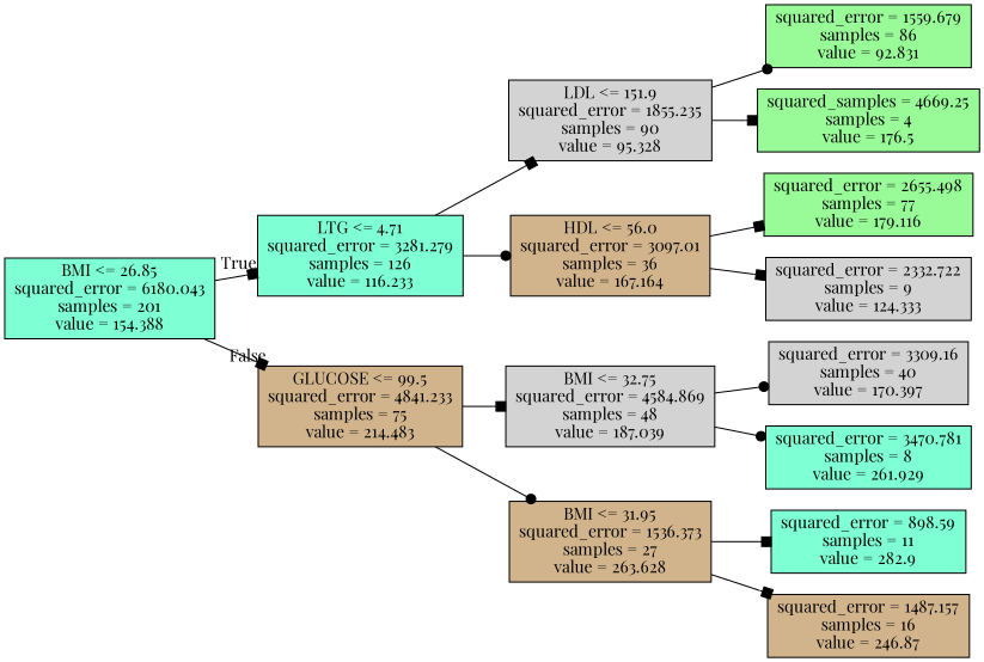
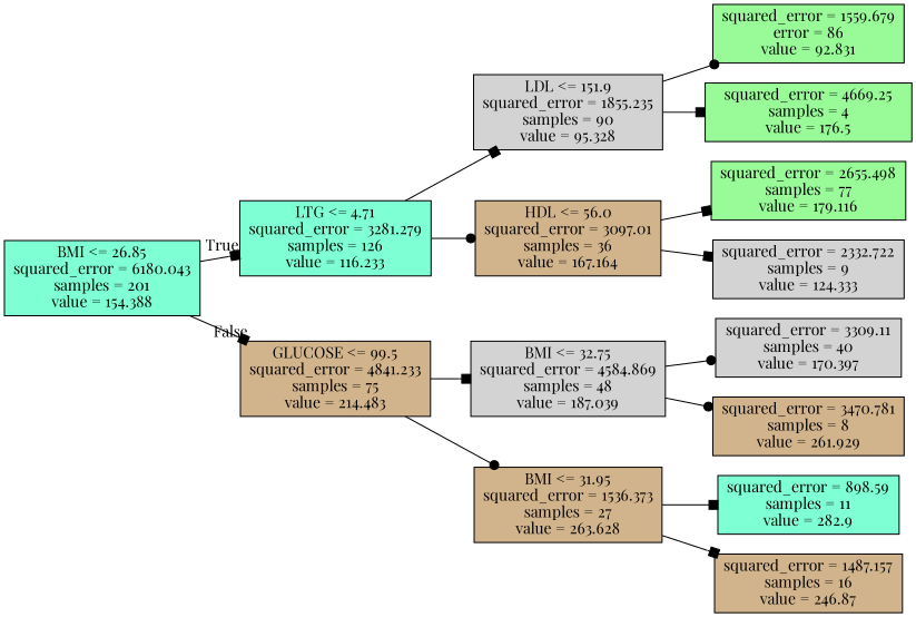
  digraph {
    fontname="Playfair Display"
    rankdir=LR
    node [color=black fillcolor=tan fontname="Playfair Display" shape=box style=filled]
    edge [arrowhead=box fontname="Playfair Display"]
    n1 [fillcolor=aquamarine label="BMI <= 26.85\nsquared_error = 6180.043\nsamples = 201\nvalue = 154.388"]
    n2 [fillcolor=aquamarine label="LTG <= 4.71\nsquared_error = 3281.279\nsamples = 126\nvalue = 116.233"]
    n3 [label="GLUCOSE <= 99.5\nsquared_error = 4841.233\nsamples = 75\nvalue = 214.483"]
    n4 [fillcolor=lightgrey label="LDL <= 151.9\nsquared_error = 1855.235\nsamples = 90\nvalue = 95.328"]
    n5 [label="HDL <= 56.0\nsquared_error = 3097.01\nsamples = 36\nvalue = 167.164"]
    n6 [fillcolor=lightgrey label="BMI <= 32.75\nsquared_error = 4584.869\nsamples = 48\nvalue = 187.039"]
    n7 [label="BMI <= 31.95\nsquared_error = 1536.373\nsamples = 27\nvalue = 263.628"]
-   n8 [fillcolor=palegreen label="squared_error = 1559.679\nsamples = 86\nvalue = 92.831"]
-   n9 [fillcolor=palegreen label="squared_samples = 4669.25\nsamples = 4\nvalue = 176.5"]
+   n8 [fillcolor=palegreen label="squared_error = 1559.679\nerror = 86\nvalue = 92.831"]
+   n9 [fillcolor=palegreen label="squared_error = 4669.25\nsamples = 4\nvalue = 176.5"]
    n10 [fillcolor=palegreen label="squared_error = 2655.498\nsamples = 77\nvalue = 179.116"]
    n11 [fillcolor=lightgrey label="squared_error = 2332.722\nsamples = 9\nvalue = 124.333"]
-   n12 [fillcolor=lightgrey label="squared_error = 3309.16\nsamples = 40\nvalue = 170.397"]
-   n13 [fillcolor=aquamarine label="squared_error = 3470.781\nsamples = 8\nvalue = 261.929"]
+   n12 [fillcolor=lightgrey label="squared_error = 3309.11\nsamples = 40\nvalue = 170.397"]
+   n13 [label="squared_error = 3470.781\nsamples = 8\nvalue = 261.929"]
    n14 [fillcolor=aquamarine label="squared_error = 898.59\nsamples = 11\nvalue = 282.9"]
    n15 [label="squared_error = 1487.157\nsamples = 16\nvalue = 246.87"]
    n1 -> n2 [headlabel=True labelangle=45 labeldistance=2.5]
    n1 -> n3 [headlabel=False labelangle=-45 labeldistance=2.5]
    n2 -> n4
    n2 -> n5 [arrowhead=dot]
    n3 -> n6
    n3 -> n7 [arrowhead=dot]
    n4 -> n8 [arrowhead=dot]
    n4 -> n9
    n5 -> n10
    n5 -> n11
    n6 -> n12 [arrowhead=dot]
    n6 -> n13 [arrowhead=dot]
    n7 -> n14
    n7 -> n15
  }
